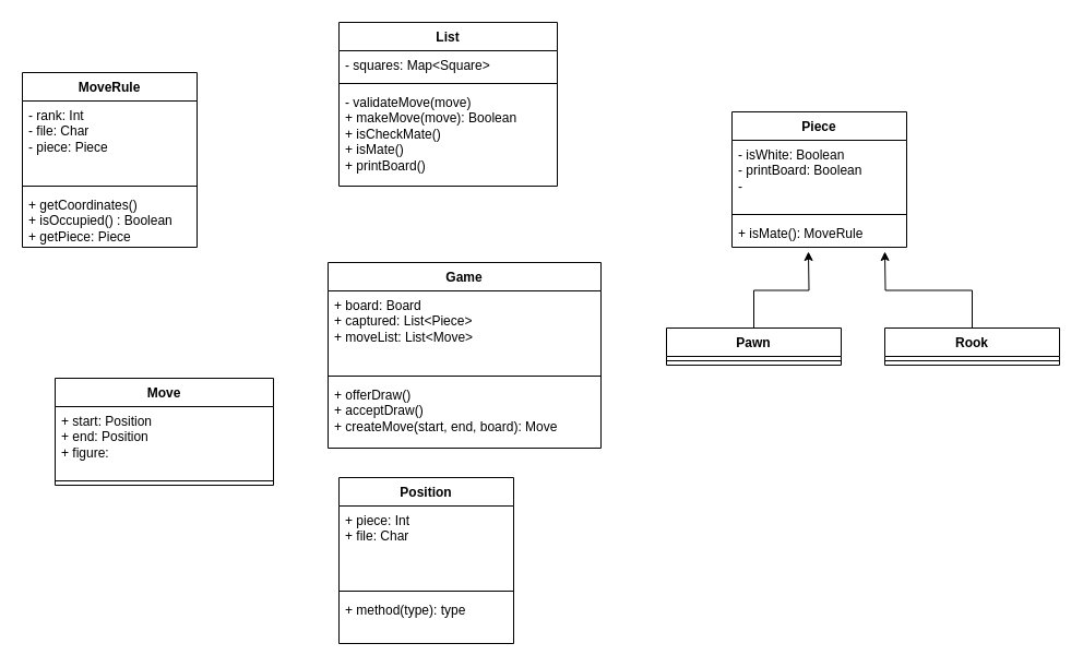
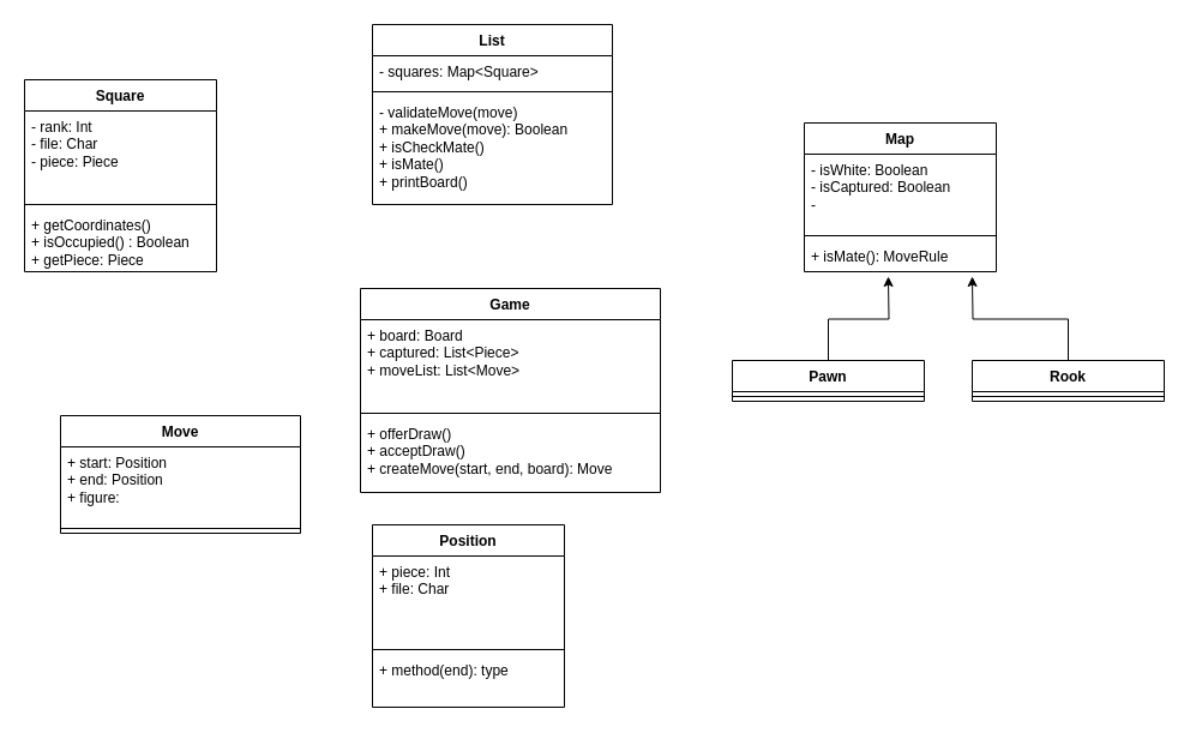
  <mxCell id="0" />
  <mxCell id="1" parent="0" />
- <mxCell id="2" value="Piece" style="swimlane;fontStyle=1;align=center;verticalAlign=top;childLayout=stackLayout;horizontal=1;startSize=26;horizontalStack=0;resizeParent=1;resizeParentMax=0;resizeLast=0;collapsible=1;marginBottom=0;whiteSpace=wrap;html=1;" vertex="1" parent="1"><mxGeometry x="670" y="102" width="160" height="124" as="geometry" /></mxCell>
- <mxCell id="3" value="&lt;div&gt;- isWhite: Boolean&lt;/div&gt;&lt;div&gt;- printBoard: Boolean&lt;/div&gt;&lt;div&gt;- &lt;br&gt;&lt;/div&gt;&lt;div&gt;&lt;br&gt;&lt;/div&gt;" style="text;strokeColor=none;fillColor=none;align=left;verticalAlign=top;spacingLeft=4;spacingRight=4;overflow=hidden;rotatable=0;points=[[0,0.5],[1,0.5]];portConstraint=eastwest;whiteSpace=wrap;html=1;" vertex="1" parent="2"><mxGeometry y="26" width="160" height="64" as="geometry" /></mxCell>
+ <mxCell id="2" value="Map" style="swimlane;fontStyle=1;align=center;verticalAlign=top;childLayout=stackLayout;horizontal=1;startSize=26;horizontalStack=0;resizeParent=1;resizeParentMax=0;resizeLast=0;collapsible=1;marginBottom=0;whiteSpace=wrap;html=1;" vertex="1" parent="1"><mxGeometry x="670" y="102" width="160" height="124" as="geometry" /></mxCell>
+ <mxCell id="3" value="&lt;div&gt;- isWhite: Boolean&lt;/div&gt;&lt;div&gt;- isCaptured: Boolean&lt;/div&gt;&lt;div&gt;- &lt;br&gt;&lt;/div&gt;&lt;div&gt;&lt;br&gt;&lt;/div&gt;" style="text;strokeColor=none;fillColor=none;align=left;verticalAlign=top;spacingLeft=4;spacingRight=4;overflow=hidden;rotatable=0;points=[[0,0.5],[1,0.5]];portConstraint=eastwest;whiteSpace=wrap;html=1;" vertex="1" parent="2"><mxGeometry y="26" width="160" height="64" as="geometry" /></mxCell>
  <mxCell id="4" value="" style="line;strokeWidth=1;fillColor=none;align=left;verticalAlign=middle;spacingTop=-1;spacingLeft=3;spacingRight=3;rotatable=0;labelPosition=right;points=[];portConstraint=eastwest;strokeColor=inherit;" vertex="1" parent="2"><mxGeometry y="90" width="160" height="8" as="geometry" /></mxCell>
  <mxCell id="5" value="+ isMate(): MoveRule" style="text;strokeColor=none;fillColor=none;align=left;verticalAlign=top;spacingLeft=4;spacingRight=4;overflow=hidden;rotatable=0;points=[[0,0.5],[1,0.5]];portConstraint=eastwest;whiteSpace=wrap;html=1;" vertex="1" parent="2"><mxGeometry y="98" width="160" height="26" as="geometry" /></mxCell>
  <mxCell id="6" style="edgeStyle=orthogonalEdgeStyle;rounded=0;orthogonalLoop=1;jettySize=auto;html=1;" edge="1" parent="1" source="7"><mxGeometry relative="1" as="geometry"><mxPoint x="740" y="230" as="targetPoint" /></mxGeometry></mxCell>
  <mxCell id="7" value="Pawn" style="swimlane;fontStyle=1;align=center;verticalAlign=top;childLayout=stackLayout;horizontal=1;startSize=26;horizontalStack=0;resizeParent=1;resizeParentMax=0;resizeLast=0;collapsible=1;marginBottom=0;whiteSpace=wrap;html=1;" vertex="1" parent="1"><mxGeometry x="610" y="300" width="160" height="34" as="geometry" /></mxCell>
  <mxCell id="8" value="" style="line;strokeWidth=1;fillColor=none;align=left;verticalAlign=middle;spacingTop=-1;spacingLeft=3;spacingRight=3;rotatable=0;labelPosition=right;points=[];portConstraint=eastwest;strokeColor=inherit;" vertex="1" parent="7"><mxGeometry y="26" width="160" height="8" as="geometry" /></mxCell>
  <mxCell id="9" style="edgeStyle=orthogonalEdgeStyle;rounded=0;orthogonalLoop=1;jettySize=auto;html=1;" edge="1" parent="1" source="10"><mxGeometry relative="1" as="geometry"><mxPoint x="810" y="230" as="targetPoint" /></mxGeometry></mxCell>
  <mxCell id="10" value="Rook" style="swimlane;fontStyle=1;align=center;verticalAlign=top;childLayout=stackLayout;horizontal=1;startSize=26;horizontalStack=0;resizeParent=1;resizeParentMax=0;resizeLast=0;collapsible=1;marginBottom=0;whiteSpace=wrap;html=1;" vertex="1" parent="1"><mxGeometry x="810" y="300" width="160" height="34" as="geometry" /></mxCell>
  <mxCell id="11" value="" style="line;strokeWidth=1;fillColor=none;align=left;verticalAlign=middle;spacingTop=-1;spacingLeft=3;spacingRight=3;rotatable=0;labelPosition=right;points=[];portConstraint=eastwest;strokeColor=inherit;" vertex="1" parent="10"><mxGeometry y="26" width="160" height="8" as="geometry" /></mxCell>
  <mxCell id="12" value="List" style="swimlane;fontStyle=1;align=center;verticalAlign=top;childLayout=stackLayout;horizontal=1;startSize=26;horizontalStack=0;resizeParent=1;resizeParentMax=0;resizeLast=0;collapsible=1;marginBottom=0;whiteSpace=wrap;html=1;" vertex="1" parent="1"><mxGeometry x="310" y="20" width="200" height="150" as="geometry"><mxRectangle x="60" y="170" width="70" height="30" as="alternateBounds" /></mxGeometry></mxCell>
  <mxCell id="13" value="- squares: Map&amp;lt;Square&amp;gt;" style="text;strokeColor=none;fillColor=none;align=left;verticalAlign=top;spacingLeft=4;spacingRight=4;overflow=hidden;rotatable=0;points=[[0,0.5],[1,0.5]];portConstraint=eastwest;whiteSpace=wrap;html=1;" vertex="1" parent="12"><mxGeometry y="26" width="200" height="26" as="geometry" /></mxCell>
  <mxCell id="14" value="" style="line;strokeWidth=1;fillColor=none;align=left;verticalAlign=middle;spacingTop=-1;spacingLeft=3;spacingRight=3;rotatable=0;labelPosition=right;points=[];portConstraint=eastwest;strokeColor=inherit;" vertex="1" parent="12"><mxGeometry y="52" width="200" height="8" as="geometry" /></mxCell>
  <mxCell id="15" value="&lt;div&gt;- validateMove(move)&lt;/div&gt;&lt;div&gt;+ makeMove(move): Boolean&lt;/div&gt;&lt;div&gt;+ isCheckMate()&lt;/div&gt;&lt;div&gt;+ isMate()&lt;/div&gt;&lt;div&gt;+ printBoard()&lt;/div&gt;" style="text;strokeColor=none;fillColor=none;align=left;verticalAlign=top;spacingLeft=4;spacingRight=4;overflow=hidden;rotatable=0;points=[[0,0.5],[1,0.5]];portConstraint=eastwest;whiteSpace=wrap;html=1;" vertex="1" parent="12"><mxGeometry y="60" width="200" height="90" as="geometry" /></mxCell>
- <mxCell id="16" value="MoveRule" style="swimlane;fontStyle=1;align=center;verticalAlign=top;childLayout=stackLayout;horizontal=1;startSize=26;horizontalStack=0;resizeParent=1;resizeParentMax=0;resizeLast=0;collapsible=1;marginBottom=0;whiteSpace=wrap;html=1;" vertex="1" parent="1"><mxGeometry x="20" y="66" width="160" height="160" as="geometry" /></mxCell>
+ <mxCell id="16" value="Square" style="swimlane;fontStyle=1;align=center;verticalAlign=top;childLayout=stackLayout;horizontal=1;startSize=26;horizontalStack=0;resizeParent=1;resizeParentMax=0;resizeLast=0;collapsible=1;marginBottom=0;whiteSpace=wrap;html=1;" vertex="1" parent="1"><mxGeometry x="20" y="66" width="160" height="160" as="geometry" /></mxCell>
  <mxCell id="17" value="&lt;div&gt;- rank: Int&lt;/div&gt;&lt;div&gt;- file: Char&lt;/div&gt;&lt;div&gt;- piece: Piece&lt;/div&gt;" style="text;strokeColor=none;fillColor=none;align=left;verticalAlign=top;spacingLeft=4;spacingRight=4;overflow=hidden;rotatable=0;points=[[0,0.5],[1,0.5]];portConstraint=eastwest;whiteSpace=wrap;html=1;" vertex="1" parent="16"><mxGeometry y="26" width="160" height="74" as="geometry" /></mxCell>
  <mxCell id="18" value="" style="line;strokeWidth=1;fillColor=none;align=left;verticalAlign=middle;spacingTop=-1;spacingLeft=3;spacingRight=3;rotatable=0;labelPosition=right;points=[];portConstraint=eastwest;strokeColor=inherit;" vertex="1" parent="16"><mxGeometry y="100" width="160" height="8" as="geometry" /></mxCell>
  <mxCell id="19" value="&lt;div&gt;+ getCoordinates()&lt;/div&gt;&lt;div&gt;+ isOccupied() : Boolean&lt;/div&gt;&lt;div&gt;+ getPiece: Piece&lt;/div&gt;" style="text;strokeColor=none;fillColor=none;align=left;verticalAlign=top;spacingLeft=4;spacingRight=4;overflow=hidden;rotatable=0;points=[[0,0.5],[1,0.5]];portConstraint=eastwest;whiteSpace=wrap;html=1;" vertex="1" parent="16"><mxGeometry y="108" width="160" height="52" as="geometry" /></mxCell>
  <mxCell id="20" value="Game" style="swimlane;fontStyle=1;align=center;verticalAlign=top;childLayout=stackLayout;horizontal=1;startSize=26;horizontalStack=0;resizeParent=1;resizeParentMax=0;resizeLast=0;collapsible=1;marginBottom=0;whiteSpace=wrap;html=1;" vertex="1" parent="1"><mxGeometry x="300" y="240" width="250" height="170" as="geometry" /></mxCell>
  <mxCell id="21" value="&lt;div&gt;+ board: Board&lt;/div&gt;&lt;div&gt;+ captured: List&amp;lt;Piece&amp;gt;&lt;/div&gt;&lt;div&gt;+ moveList: List&amp;lt;Move&amp;gt;&lt;/div&gt;" style="text;strokeColor=none;fillColor=none;align=left;verticalAlign=top;spacingLeft=4;spacingRight=4;overflow=hidden;rotatable=0;points=[[0,0.5],[1,0.5]];portConstraint=eastwest;whiteSpace=wrap;html=1;" vertex="1" parent="20"><mxGeometry y="26" width="250" height="74" as="geometry" /></mxCell>
  <mxCell id="22" value="" style="line;strokeWidth=1;fillColor=none;align=left;verticalAlign=middle;spacingTop=-1;spacingLeft=3;spacingRight=3;rotatable=0;labelPosition=right;points=[];portConstraint=eastwest;strokeColor=inherit;" vertex="1" parent="20"><mxGeometry y="100" width="250" height="8" as="geometry" /></mxCell>
  <mxCell id="23" value="&lt;div&gt;+ offerDraw()&lt;/div&gt;&lt;div&gt;+ acceptDraw()&lt;/div&gt;&lt;div&gt;+ createMove(start, end, board): Move&lt;/div&gt;" style="text;strokeColor=none;fillColor=none;align=left;verticalAlign=top;spacingLeft=4;spacingRight=4;overflow=hidden;rotatable=0;points=[[0,0.5],[1,0.5]];portConstraint=eastwest;whiteSpace=wrap;html=1;" vertex="1" parent="20"><mxGeometry y="108" width="250" height="62" as="geometry" /></mxCell>
  <mxCell id="24" value="Move" style="swimlane;fontStyle=1;align=center;verticalAlign=top;childLayout=stackLayout;horizontal=1;startSize=26;horizontalStack=0;resizeParent=1;resizeParentMax=0;resizeLast=0;collapsible=1;marginBottom=0;whiteSpace=wrap;html=1;" vertex="1" parent="1"><mxGeometry x="50" y="346" width="200" height="98" as="geometry" /></mxCell>
  <mxCell id="25" value="&lt;div&gt;+ start: Position&lt;br&gt;&lt;/div&gt;&lt;div&gt;+ end: Position&lt;/div&gt;&lt;div&gt;+ figure:&lt;/div&gt;" style="text;strokeColor=none;fillColor=none;align=left;verticalAlign=top;spacingLeft=4;spacingRight=4;overflow=hidden;rotatable=0;points=[[0,0.5],[1,0.5]];portConstraint=eastwest;whiteSpace=wrap;html=1;" vertex="1" parent="24"><mxGeometry y="26" width="200" height="64" as="geometry" /></mxCell>
  <mxCell id="26" value="" style="line;strokeWidth=1;fillColor=none;align=left;verticalAlign=middle;spacingTop=-1;spacingLeft=3;spacingRight=3;rotatable=0;labelPosition=right;points=[];portConstraint=eastwest;strokeColor=inherit;" vertex="1" parent="24"><mxGeometry y="90" width="200" height="8" as="geometry" /></mxCell>
  <mxCell id="27" value="Position" style="swimlane;fontStyle=1;align=center;verticalAlign=top;childLayout=stackLayout;horizontal=1;startSize=26;horizontalStack=0;resizeParent=1;resizeParentMax=0;resizeLast=0;collapsible=1;marginBottom=0;whiteSpace=wrap;html=1;" vertex="1" parent="1"><mxGeometry x="310" y="437" width="160" height="152" as="geometry" /></mxCell>
  <mxCell id="28" value="+ piece: Int&lt;div&gt;+ file: Char&lt;/div&gt;" style="text;strokeColor=none;fillColor=none;align=left;verticalAlign=top;spacingLeft=4;spacingRight=4;overflow=hidden;rotatable=0;points=[[0,0.5],[1,0.5]];portConstraint=eastwest;whiteSpace=wrap;html=1;" vertex="1" parent="27"><mxGeometry y="26" width="160" height="74" as="geometry" /></mxCell>
  <mxCell id="29" value="" style="line;strokeWidth=1;fillColor=none;align=left;verticalAlign=middle;spacingTop=-1;spacingLeft=3;spacingRight=3;rotatable=0;labelPosition=right;points=[];portConstraint=eastwest;strokeColor=inherit;" vertex="1" parent="27"><mxGeometry y="100" width="160" height="8" as="geometry" /></mxCell>
- <mxCell id="30" value="+ method(type): type" style="text;strokeColor=none;fillColor=none;align=left;verticalAlign=top;spacingLeft=4;spacingRight=4;overflow=hidden;rotatable=0;points=[[0,0.5],[1,0.5]];portConstraint=eastwest;whiteSpace=wrap;html=1;" vertex="1" parent="27"><mxGeometry y="108" width="160" height="44" as="geometry" /></mxCell>
+ <mxCell id="30" value="+ method(end): type" style="text;strokeColor=none;fillColor=none;align=left;verticalAlign=top;spacingLeft=4;spacingRight=4;overflow=hidden;rotatable=0;points=[[0,0.5],[1,0.5]];portConstraint=eastwest;whiteSpace=wrap;html=1;" vertex="1" parent="27"><mxGeometry y="108" width="160" height="44" as="geometry" /></mxCell>
